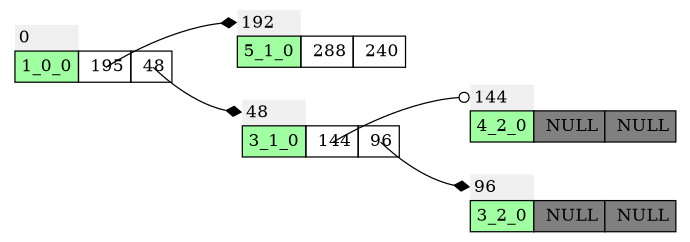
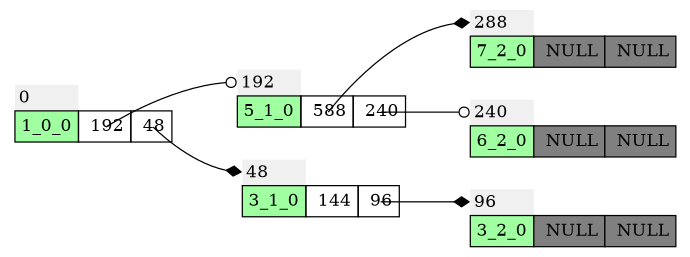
  digraph {
    rank=same
    rankdir=LR
    node [shape=none]
    edge [arrowhead=diamond arrowtail=dot headport=id tailclip=false tailport="L:c"]
-   n1 [label=< <TABLE BORDER="0" CELLBORDER="1" CELLSPACING="0" CELLPADDING="4" > <TR> <TD CELLPADDING="3" BORDER="0"  ALIGN="LEFT" bgcolor="#f0f0f0" PORT="id">0</TD> </TR><TR> <TD PORT="val" bgcolor="#a0FFa0">1_0_0</TD>  <TD PORT="L" > 195</TD>  <TD PORT="R" > 48</TD> </TR></TABLE>>]
-   n2 [label=< <TABLE BORDER="0" CELLBORDER="1" CELLSPACING="0" CELLPADDING="4" > <TR> <TD CELLPADDING="3" BORDER="0"  ALIGN="LEFT" bgcolor="#f0f0f0" PORT="id">192</TD> </TR><TR> <TD PORT="val" bgcolor="#a0FFa0">5_1_0</TD>  <TD PORT="L" > 288</TD>  <TD PORT="R" > 240</TD> </TR></TABLE>>]
+   n1 [label=< <TABLE BORDER="0" CELLBORDER="1" CELLSPACING="0" CELLPADDING="4" > <TR> <TD CELLPADDING="3" BORDER="0"  ALIGN="LEFT" bgcolor="#f0f0f0" PORT="id">0</TD> </TR><TR> <TD PORT="val" bgcolor="#a0FFa0">1_0_0</TD>  <TD PORT="L" > 192</TD>  <TD PORT="R" > 48</TD> </TR></TABLE>>]
+   n2 [label=< <TABLE BORDER="0" CELLBORDER="1" CELLSPACING="0" CELLPADDING="4" > <TR> <TD CELLPADDING="3" BORDER="0"  ALIGN="LEFT" bgcolor="#f0f0f0" PORT="id">192</TD> </TR><TR> <TD PORT="val" bgcolor="#a0FFa0">5_1_0</TD>  <TD PORT="L" > 588</TD>  <TD PORT="R" > 240</TD> </TR></TABLE>>]
    n3 [label=< <TABLE BORDER="0" CELLBORDER="1" CELLSPACING="0" CELLPADDING="4" > <TR> <TD CELLPADDING="3" BORDER="0"  ALIGN="LEFT" bgcolor="#f0f0f0" PORT="id">48</TD> </TR><TR> <TD PORT="val" bgcolor="#a0FFa0">3_1_0</TD>  <TD PORT="L" > 144</TD>  <TD PORT="R" > 96</TD> </TR></TABLE>>]
-   n6 [label=< <TABLE BORDER="0" CELLBORDER="1" CELLSPACING="0" CELLPADDING="4" > <TR> <TD CELLPADDING="3" BORDER="0"  ALIGN="LEFT" bgcolor="#f0f0f0" PORT="id">144</TD> </TR><TR> <TD PORT="val" bgcolor="#a0FFa0">4_2_0</TD>  <TD PORT="L" bgcolor="#808080"> NULL</TD>  <TD PORT="R" bgcolor="#808080"> NULL</TD> </TR></TABLE>>]
+   n4 [label=< <TABLE BORDER="0" CELLBORDER="1" CELLSPACING="0" CELLPADDING="4" > <TR> <TD CELLPADDING="3" BORDER="0"  ALIGN="LEFT" bgcolor="#f0f0f0" PORT="id">288</TD> </TR><TR> <TD PORT="val" bgcolor="#a0FFa0">7_2_0</TD>  <TD PORT="L" bgcolor="#808080"> NULL</TD>  <TD PORT="R" bgcolor="#808080"> NULL</TD> </TR></TABLE>>]
+   n5 [label=< <TABLE BORDER="0" CELLBORDER="1" CELLSPACING="0" CELLPADDING="4" > <TR> <TD CELLPADDING="3" BORDER="0"  ALIGN="LEFT" bgcolor="#f0f0f0" PORT="id">240</TD> </TR><TR> <TD PORT="val" bgcolor="#a0FFa0">6_2_0</TD>  <TD PORT="L" bgcolor="#808080"> NULL</TD>  <TD PORT="R" bgcolor="#808080"> NULL</TD> </TR></TABLE>>]
    n7 [label=< <TABLE BORDER="0" CELLBORDER="1" CELLSPACING="0" CELLPADDING="4" > <TR> <TD CELLPADDING="3" BORDER="0"  ALIGN="LEFT" bgcolor="#f0f0f0" PORT="id">96</TD> </TR><TR> <TD PORT="val" bgcolor="#a0FFa0">3_2_0</TD>  <TD PORT="L" bgcolor="#808080"> NULL</TD>  <TD PORT="R" bgcolor="#808080"> NULL</TD> </TR></TABLE>>]
-   n1 -> n2
+   n1 -> n2 [arrowhead=odot]
    n1 -> n3 [tailport="R:c"]
-   n3 -> n6 [arrowhead=odot]
+   n2 -> n4
+   n2 -> n5 [arrowhead=odot tailport="R:c"]
    n3 -> n7 [tailport="R:c"]
  }
